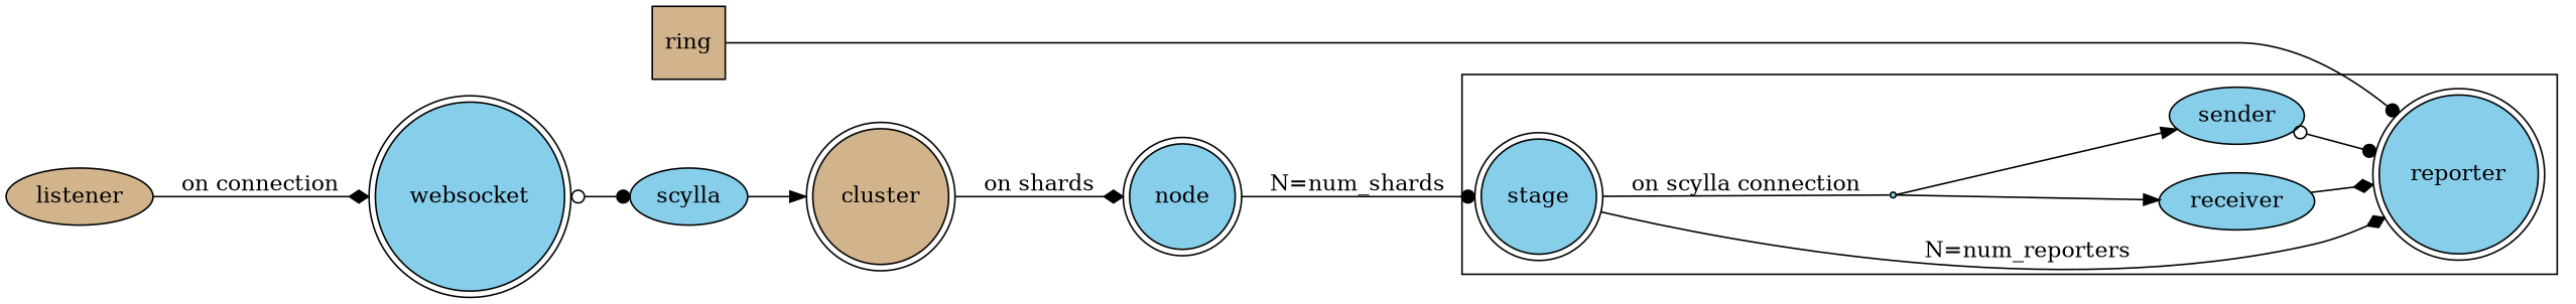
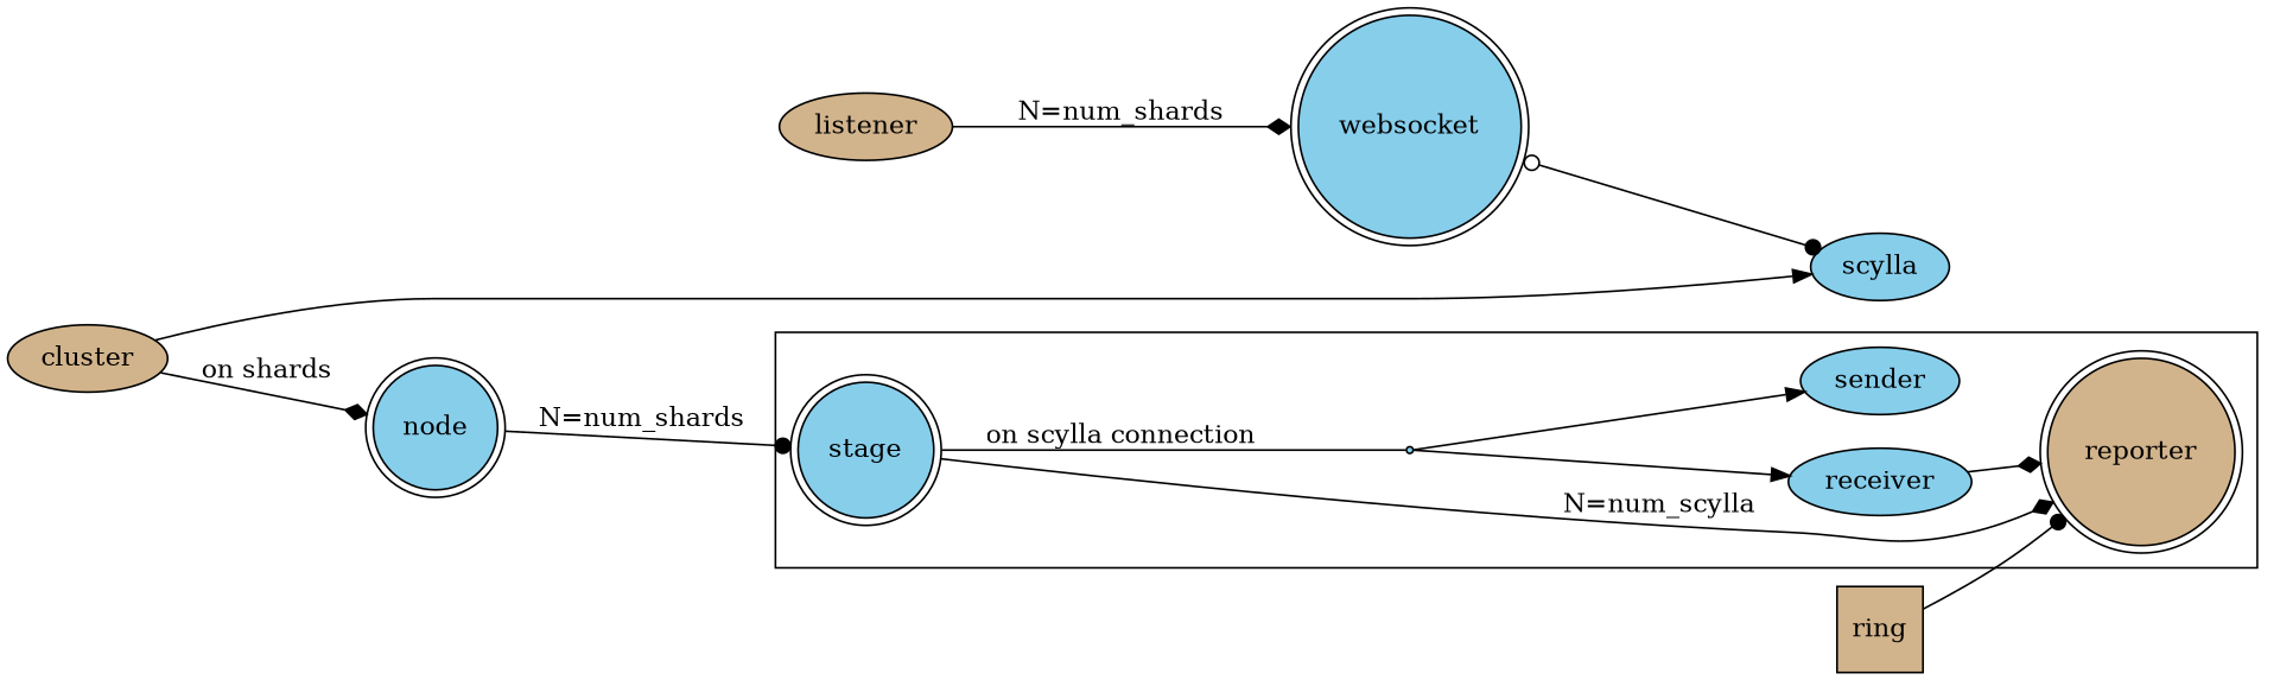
  digraph {
    rankdir=LR
    splines=true
    node [fillcolor=skyblue style=filled]
    scylla [shape=ellipse]
    ring [fillcolor=tan shape=square]
    stage [shape=doublecircle]
-   reporter [shape=doublecircle]
+   reporter [fillcolor=tan shape=doublecircle]
    send_recv [shape=point]
    receiver
    sender
-   cluster [fillcolor=tan shape=doublecircle]
+   cluster [fillcolor=tan]
    "node" [shape=doublecircle]
    listener [fillcolor=tan]
    websocket [shape=doublecircle]
    subgraph sub_1 {
      rank=same
      scylla
      ring
    }
    subgraph cluster_2 {
      stage
      reporter
      send_recv
      receiver
      sender
    }
-   scylla -> cluster
+   cluster -> scylla
    ring -> reporter [arrowhead=dot]
-   stage -> reporter [arrowhead=diamond label="N=num_reporters"]
+   stage -> reporter [arrowhead=diamond label="N=num_scylla"]
    stage -> send_recv [dir=none label="on scylla connection"]
    send_recv -> receiver
    send_recv -> sender
    receiver -> reporter [arrowhead=diamond]
-   sender -> reporter [arrowhead=dot arrowtail=odot dir=both]
    cluster -> "node" [arrowhead=diamond label="on shards"]
    "node" -> stage [arrowhead=dot label="N=num_shards"]
-   listener -> websocket [arrowhead=diamond label="on connection"]
+   listener -> websocket [arrowhead=diamond label="N=num_shards"]
    websocket -> scylla [arrowhead=dot arrowtail=odot dir=both]
  }
